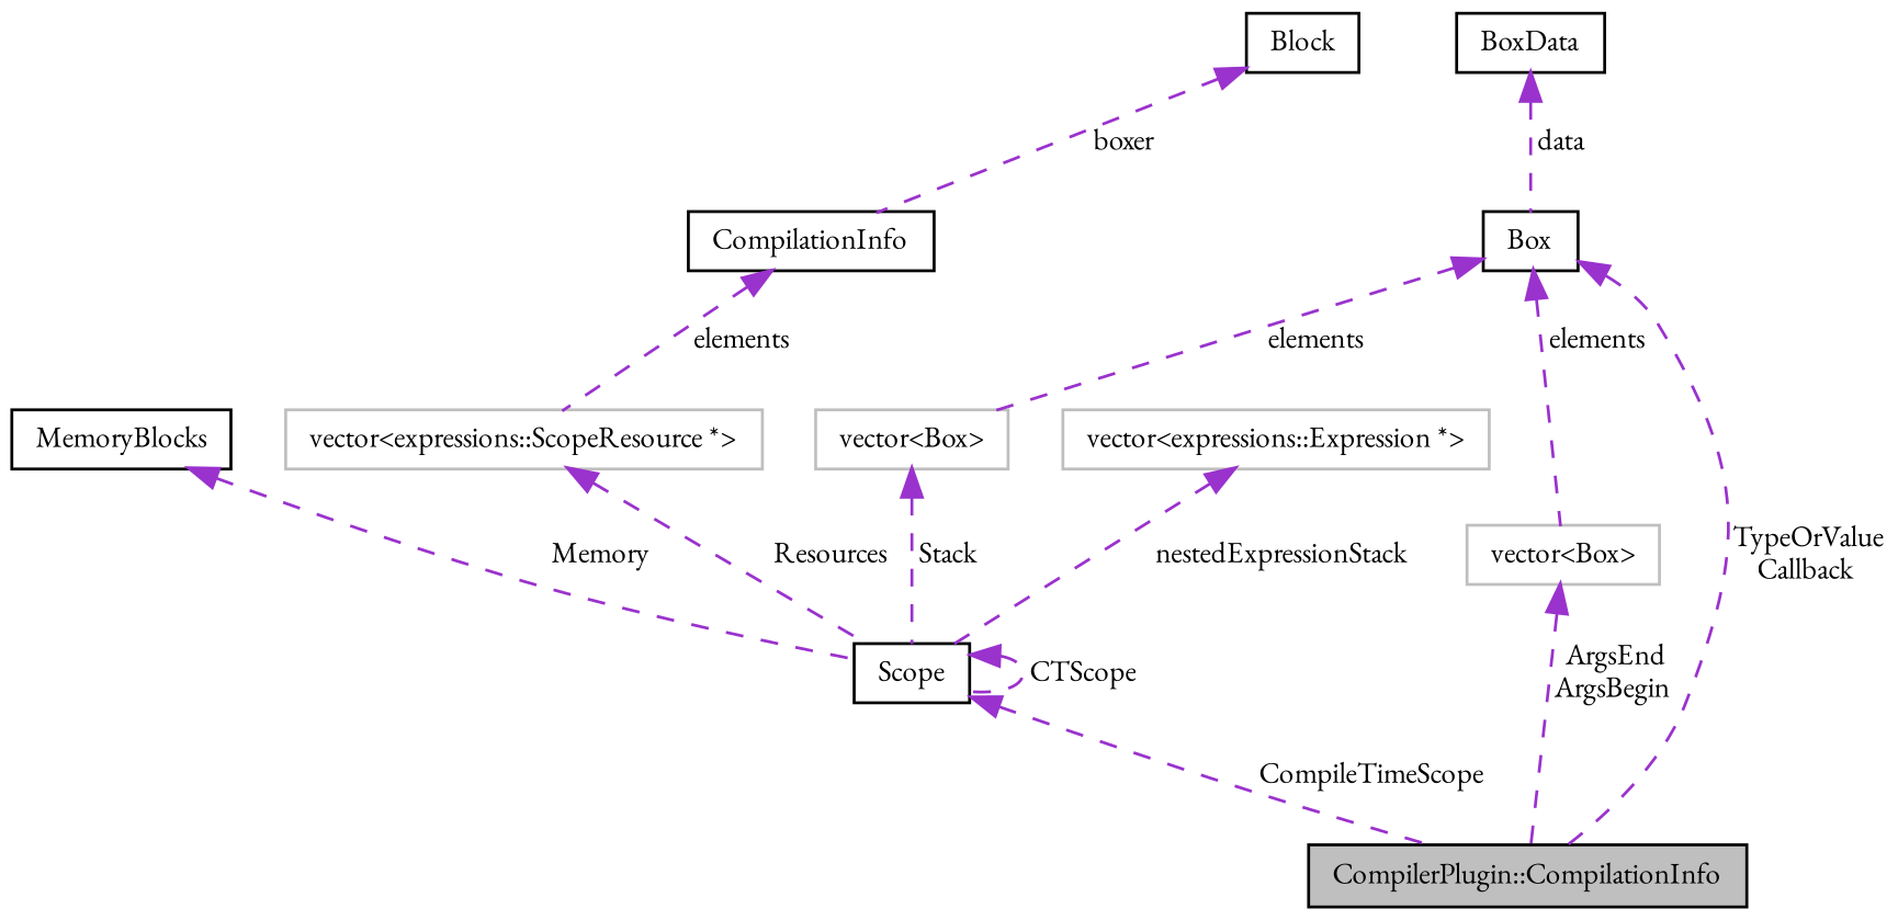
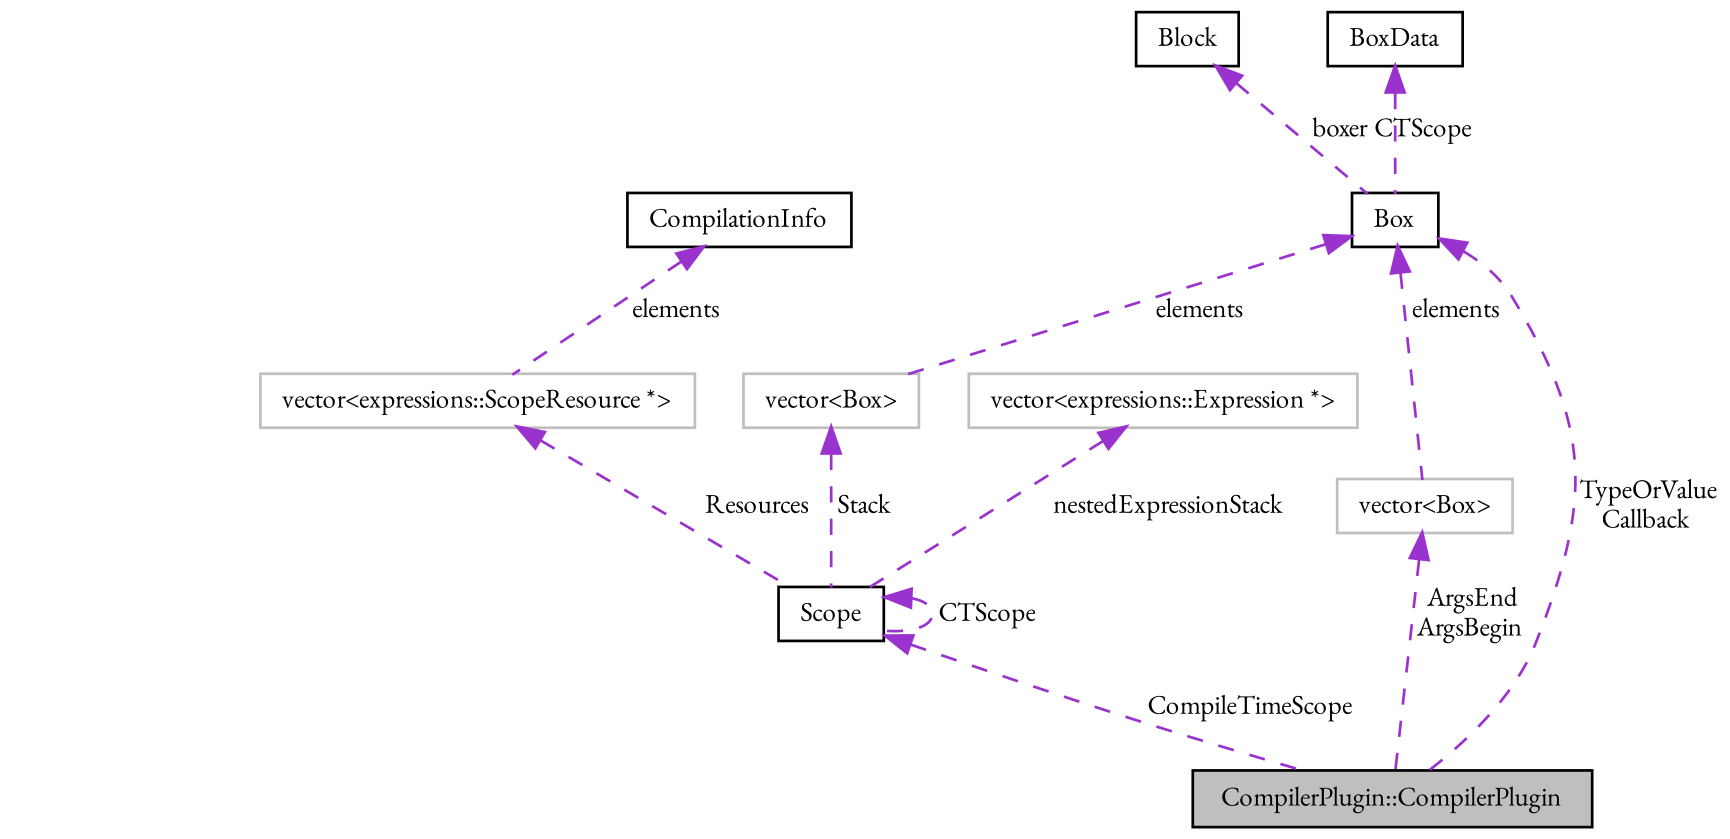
  digraph {
    fontname="EB Garamond"
    rankdir=TB
    node [color=black fillcolor=white fontname="EB Garamond" fontsize=10 shape=record style=filled]
    edge [color=darkorchid3 dir=back fontname="EB Garamond" fontsize=10 labelfontname=Helvetica labelfontsize=10 style=dashed]
-   n1 [fillcolor=grey75 fontcolor=black height=0.2 label="CompilerPlugin::CompilationInfo" width=0.4]
+   n1 [fillcolor=grey75 fontcolor=black height=0.2 label="CompilerPlugin::CompilerPlugin" width=0.4]
    n2 [color=grey75 height=0.2 label="vector\<Box\>" width=0.4]
-   n3 [height=0.2 label=MemoryBlocks width=0.4]
    n4 [height=0.2 label=Scope width=0.4]
    n5 [color=grey75 height=0.2 label="vector\<expressions::ScopeResource *\>" width=0.4]
    n6 [color=grey75 height=0.2 label="vector\<expressions::Expression *\>" width=0.4]
    n7 [color=grey75 height=0.2 label="vector\<Box\>" width=0.4]
    n8 [height=0.2 label=Box width=0.4]
    n9 [height=0.2 label=BoxData width=0.4]
    n10 [height=0.2 label=Block width=0.4]
    n11 [height=0.2 label=CompilationInfo width=0.4]
    n2 -> n1 [label=" ArgsEnd\nArgsBegin"]
-   n3 -> n4 [label=" Memory"]
    n4 -> n1 [label=" CompileTimeScope"]
    n4 -> n4 [label=" CTScope"]
    n5 -> n4 [label=" Resources"]
    n6 -> n4 [label=" nestedExpressionStack"]
    n7 -> n4 [label=" Stack"]
    n8 -> n1 [label=" TypeOrValue\nCallback"]
    n8 -> n2 [label=" elements"]
    n8 -> n7 [label=" elements"]
-   n9 -> n8 [label=" data"]
-   n10 -> n11 [label=" boxer"]
+   n9 -> n8 [label=" CTScope"]
+   n10 -> n8 [label=" boxer"]
    n11 -> n5 [label=" elements"]
  }
